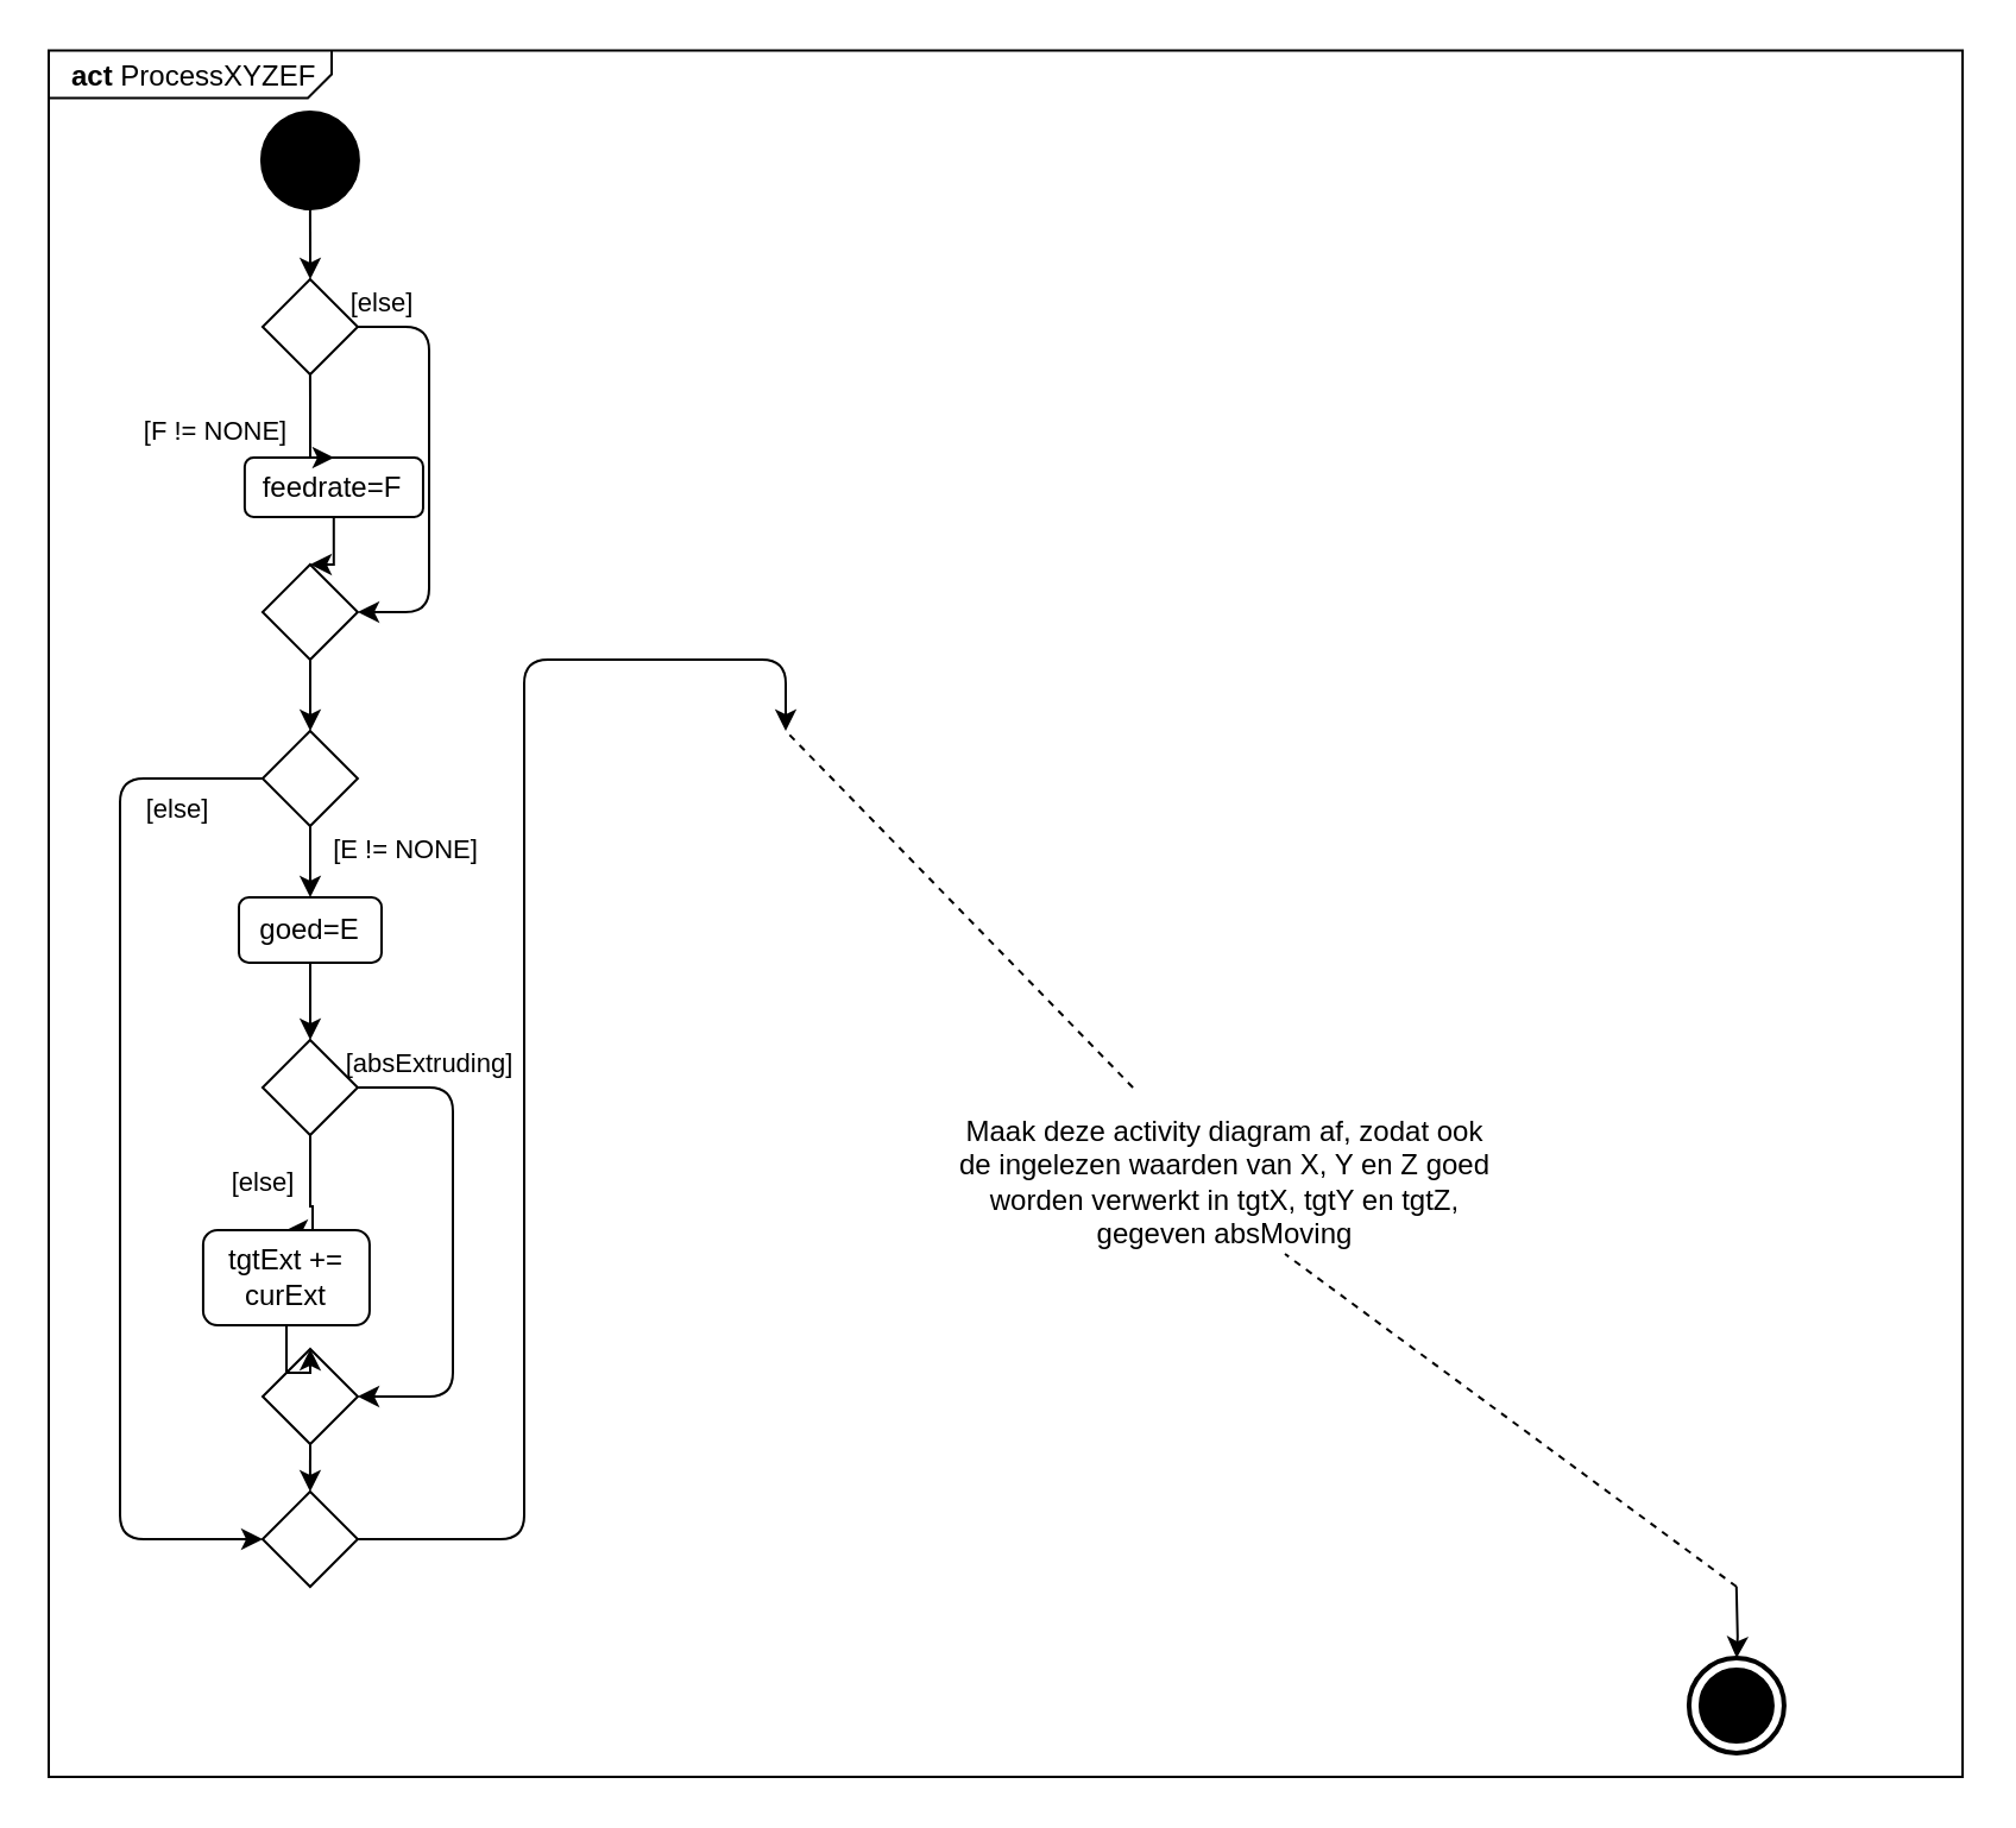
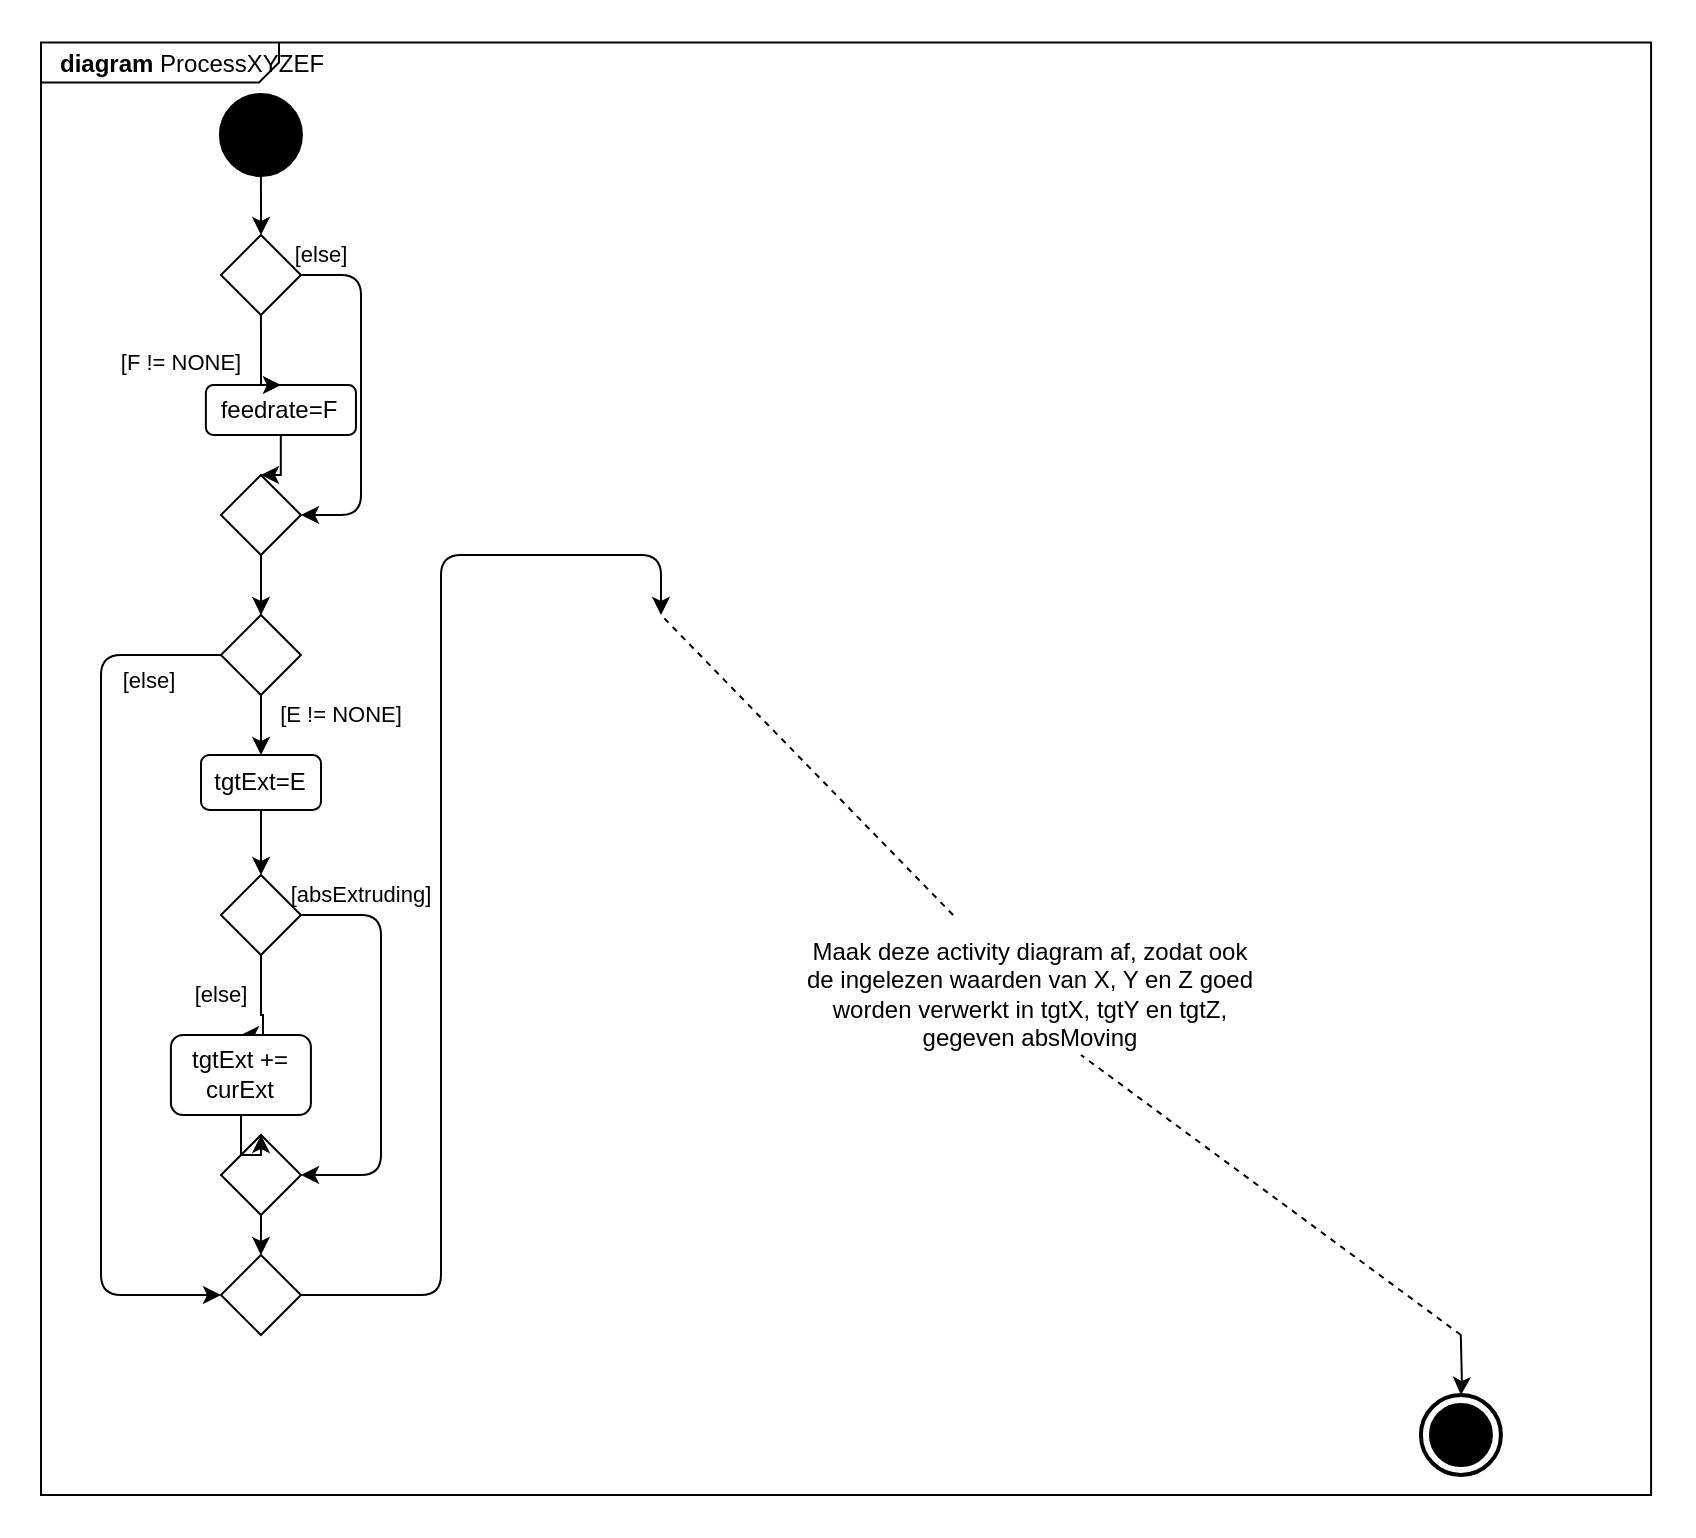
  <mxCell id="0" />
  <mxCell id="1" parent="0" />
- <mxCell id="2" value="&lt;p style=&quot;margin:0px;margin-top:4px;margin-left:10px;text-align:left;&quot;&gt;&lt;b&gt;act&lt;/b&gt;&amp;nbsp;ProcessXYZEF&lt;/p&gt;" style="html=1;shape=mxgraph.sysml.package;labelX=119.04;align=left;spacingLeft=10;overflow=fill;recursiveResize=0;container=0;" vertex="1" parent="1"><mxGeometry y="20.75" width="805.04" height="726.25" as="geometry" x="20" /></mxCell>
+ <mxCell id="2" value="&lt;p style=&quot;margin:0px;margin-top:4px;margin-left:10px;text-align:left;&quot;&gt;&lt;b&gt;diagram&lt;/b&gt;&amp;nbsp;ProcessXYZEF&lt;/p&gt;" style="html=1;shape=mxgraph.sysml.package;labelX=119.04;align=left;spacingLeft=10;overflow=fill;recursiveResize=0;container=0;" vertex="1" parent="1"><mxGeometry y="20.75" width="805.04" height="726.25" as="geometry" x="20" /></mxCell>
  <mxCell id="3" style="edgeStyle=orthogonalEdgeStyle;rounded=0;orthogonalLoop=1;jettySize=auto;html=1;" edge="1" parent="1" source="4" target="6"><mxGeometry relative="1" as="geometry" /></mxCell>
  <mxCell id="4" value="" style="shape=ellipse;html=1;fillColor=strokeColor;strokeWidth=2;verticalLabelPosition=bottom;verticalAlignment=top;perimeter=ellipsePerimeter;" vertex="1" parent="1"><mxGeometry x="109.96" y="47" width="40" height="40" as="geometry" /></mxCell>
  <mxCell id="5" value="[else]" style="edgeStyle=orthogonalEdgeStyle;rounded=1;orthogonalLoop=1;jettySize=auto;html=1;" edge="1" parent="1" source="6"><mxGeometry x="-0.887" y="10" relative="1" as="geometry"><mxPoint x="150" y="257" as="targetPoint" /><Array as="points"><mxPoint x="180" y="137" /><mxPoint x="180" y="257" /></Array><mxPoint as="offset" /></mxGeometry></mxCell>
  <mxCell id="6" value="" style="shape=rhombus;html=1;verticalLabelPosition=bottom;verticalAlignment=top;" vertex="1" parent="1"><mxGeometry x="109.96" y="117" width="40" height="40" as="geometry" /></mxCell>
  <mxCell id="7" style="edgeStyle=orthogonalEdgeStyle;rounded=0;orthogonalLoop=1;jettySize=auto;html=1;" edge="1" parent="1" source="8" target="11"><mxGeometry relative="1" as="geometry" /></mxCell>
  <mxCell id="8" value="feedrate=F" style="shape=rect;html=1;rounded=1;whiteSpace=wrap;align=center;" vertex="1" parent="1"><mxGeometry x="102.44" y="192" width="75.04" height="25" as="geometry" /></mxCell>
  <mxCell id="9" value="[F != NONE]" style="edgeStyle=orthogonalEdgeStyle;rounded=0;orthogonalLoop=1;jettySize=auto;html=1;exitX=0.5;exitY=1;exitDx=0;exitDy=0;entryX=0.5;entryY=0;entryDx=0;entryDy=0;entryPerimeter=0;" edge="1" parent="1" source="6" target="8"><mxGeometry x="0.069" y="-40" relative="1" as="geometry"><Array as="points"><mxPoint x="130" y="167" /><mxPoint x="130" y="167" /></Array><mxPoint as="offset" /></mxGeometry></mxCell>
  <mxCell id="10" style="edgeStyle=orthogonalEdgeStyle;rounded=0;orthogonalLoop=1;jettySize=auto;html=1;" edge="1" parent="1" source="11" target="14"><mxGeometry relative="1" as="geometry" /></mxCell>
  <mxCell id="11" value="" style="shape=rhombus;html=1;verticalLabelPosition=bottom;verticalAlignment=top;" vertex="1" parent="1"><mxGeometry x="109.96" y="237" width="40" height="40" as="geometry" /></mxCell>
  <mxCell id="12" value="[else]" style="edgeStyle=orthogonalEdgeStyle;rounded=1;orthogonalLoop=1;jettySize=auto;html=1;entryX=0.001;entryY=0.5;entryDx=0;entryDy=0;entryPerimeter=0;" edge="1" parent="1" source="14" target="26"><mxGeometry x="-0.838" y="13" relative="1" as="geometry"><mxPoint x="220" y="627" as="targetPoint" /><Array as="points"><mxPoint x="50" y="327" /><mxPoint x="50" y="647" /></Array><mxPoint as="offset" /></mxGeometry></mxCell>
  <mxCell id="13" value="[E != NONE]" style="edgeStyle=orthogonalEdgeStyle;rounded=0;orthogonalLoop=1;jettySize=auto;html=1;" edge="1" parent="1" source="14" target="22"><mxGeometry x="-0.6" y="40" relative="1" as="geometry"><mxPoint as="offset" /></mxGeometry></mxCell>
  <mxCell id="14" value="" style="shape=rhombus;html=1;verticalLabelPosition=bottom;verticalAlignment=top;" vertex="1" parent="1"><mxGeometry x="109.96" y="307" width="40" height="40" as="geometry" /></mxCell>
  <mxCell id="15" style="edgeStyle=orthogonalEdgeStyle;rounded=0;orthogonalLoop=1;jettySize=auto;html=1;exitX=0.5;exitY=1;exitDx=0;exitDy=0;entryX=0.5;entryY=0;entryDx=0;entryDy=0;" edge="1" parent="1" source="16" target="26"><mxGeometry relative="1" as="geometry" /></mxCell>
  <mxCell id="16" value="" style="shape=rhombus;html=1;verticalLabelPosition=bottom;verticalAlignment=top;" vertex="1" parent="1"><mxGeometry x="110" y="567" width="40" height="40" as="geometry" /></mxCell>
  <mxCell id="17" value="" style="html=1;shape=mxgraph.sysml.actFinal;strokeWidth=2;verticalLabelPosition=bottom;verticalAlignment=top;" vertex="1" parent="1"><mxGeometry x="709.96" y="697" width="40" height="40" as="geometry" /></mxCell>
  <mxCell id="18" value="[absExtruding]" style="edgeStyle=orthogonalEdgeStyle;rounded=1;orthogonalLoop=1;jettySize=auto;html=1;" edge="1" parent="1" source="20" target="16"><mxGeometry x="-0.714" y="10" relative="1" as="geometry"><Array as="points"><mxPoint x="190" y="457" /><mxPoint x="190" y="587" /></Array><mxPoint as="offset" /></mxGeometry></mxCell>
  <mxCell id="19" value="[else]" style="edgeStyle=orthogonalEdgeStyle;rounded=0;orthogonalLoop=1;jettySize=auto;html=1;entryX=0.5;entryY=0;entryDx=0;entryDy=0;entryPerimeter=0;" edge="1" parent="1" source="20" target="24"><mxGeometry x="-0.556" y="-20" relative="1" as="geometry"><mxPoint x="130" y="537" as="targetPoint" /><Array as="points"><mxPoint x="130" y="507" /><mxPoint x="131" y="507" /><mxPoint x="131" y="537" /><mxPoint x="130" y="537" /></Array><mxPoint as="offset" /></mxGeometry></mxCell>
  <mxCell id="20" value="" style="shape=rhombus;html=1;verticalLabelPosition=bottom;verticalAlignment=top;" vertex="1" parent="1"><mxGeometry x="109.96" y="437" width="40" height="40" as="geometry" /></mxCell>
  <mxCell id="21" style="edgeStyle=orthogonalEdgeStyle;rounded=0;orthogonalLoop=1;jettySize=auto;html=1;" edge="1" parent="1" source="22" target="20"><mxGeometry relative="1" as="geometry" /></mxCell>
- <mxCell id="22" value="goed=E" style="shape=rect;html=1;rounded=1;whiteSpace=wrap;align=center;" vertex="1" parent="1"><mxGeometry x="100" y="377" width="60" height="27.5" as="geometry" /></mxCell>
+ <mxCell id="22" value="tgtExt=E" style="shape=rect;html=1;rounded=1;whiteSpace=wrap;align=center;" vertex="1" parent="1"><mxGeometry x="100" y="377" width="60" height="27.5" as="geometry" /></mxCell>
  <mxCell id="23" style="edgeStyle=orthogonalEdgeStyle;rounded=0;orthogonalLoop=1;jettySize=auto;html=1;" edge="1" parent="1" source="24" target="16"><mxGeometry relative="1" as="geometry" /></mxCell>
  <mxCell id="24" value="tgtExt += curExt" style="shape=rect;html=1;rounded=1;whiteSpace=wrap;align=center;" vertex="1" parent="1"><mxGeometry x="84.96" y="517" width="70" height="40" as="geometry" /></mxCell>
  <mxCell id="25" style="edgeStyle=orthogonalEdgeStyle;rounded=1;orthogonalLoop=1;jettySize=auto;html=1;" edge="1" parent="1" source="26"><mxGeometry relative="1" as="geometry"><Array as="points"><mxPoint x="220" y="647" /><mxPoint x="220" y="277" /><mxPoint x="330" y="277" /></Array><mxPoint x="330" y="307" as="targetPoint" /></mxGeometry></mxCell>
  <mxCell id="26" value="" style="shape=rhombus;html=1;verticalLabelPosition=bottom;verticalAlignment=top;" vertex="1" parent="1"><mxGeometry x="109.96" y="627" width="40" height="40" as="geometry" /></mxCell>
  <mxCell id="27" style="edgeStyle=orthogonalEdgeStyle;rounded=0;orthogonalLoop=1;jettySize=auto;html=1;" edge="1" parent="1" target="17"><mxGeometry relative="1" as="geometry"><mxPoint x="729.9" y="667" as="sourcePoint" /></mxGeometry></mxCell>
  <mxCell id="28" style="rounded=0;orthogonalLoop=1;jettySize=auto;html=1;endArrow=none;endFill=0;dashed=1;" edge="1" parent="1" source="29"><mxGeometry relative="1" as="geometry"><mxPoint x="330" y="307" as="targetPoint" /></mxGeometry></mxCell>
  <mxCell id="29" value="Maak deze activity diagram af, zodat ook de ingelezen waarden van X, Y en Z goed worden verwerkt in tgtX, tgtY en tgtZ, gegeven absMoving" style="text;html=1;strokeColor=none;fillColor=none;align=center;verticalAlign=middle;whiteSpace=wrap;rounded=0;" vertex="1" parent="1"><mxGeometry x="400" y="457" width="230" height="80" as="geometry" /></mxCell>
  <mxCell id="30" style="rounded=0;orthogonalLoop=1;jettySize=auto;html=1;endArrow=none;endFill=0;dashed=1;" edge="1" parent="1"><mxGeometry relative="1" as="geometry"><mxPoint x="540" y="527" as="targetPoint" /><mxPoint x="730" y="667" as="sourcePoint" /></mxGeometry></mxCell>
